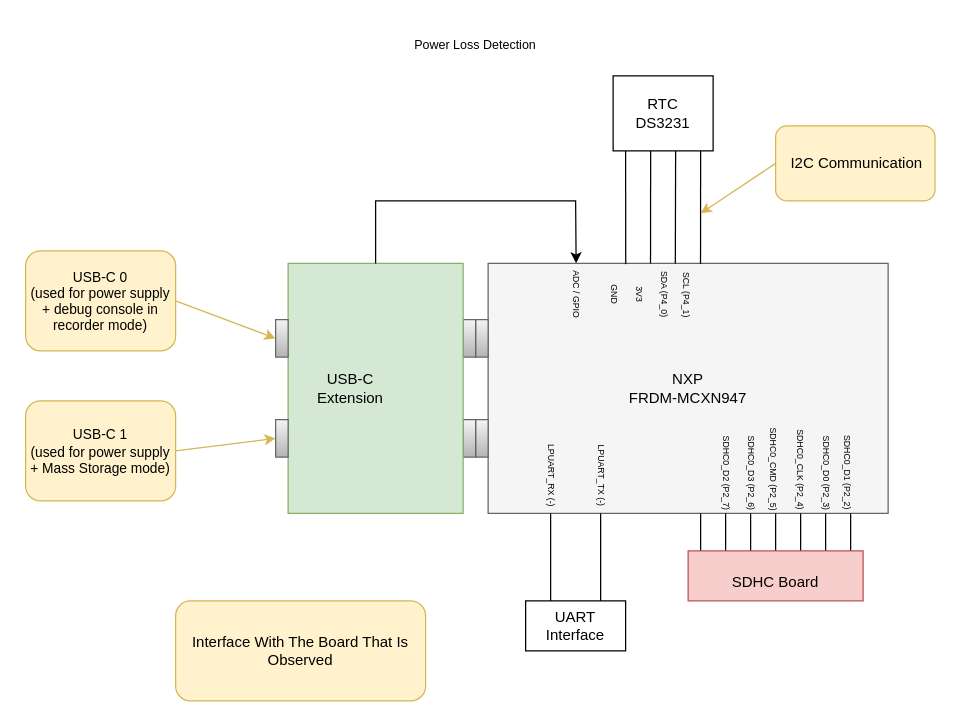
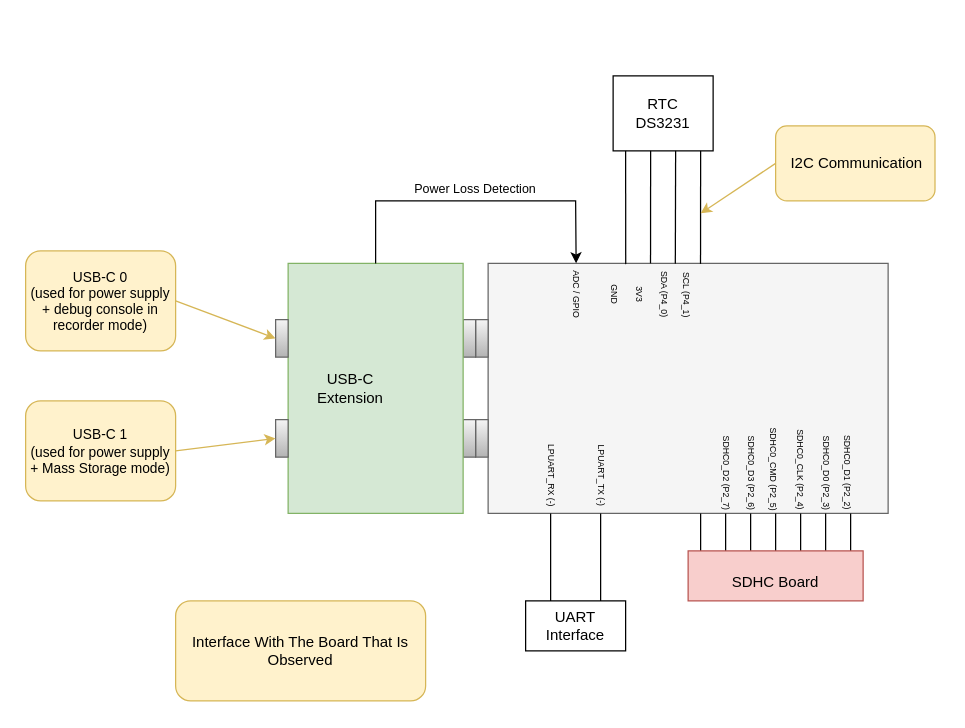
  <mxCell id="0" />
  <mxCell id="1" parent="0" />
  <mxCell id="2" value="" style="rounded=0;whiteSpace=wrap;html=1;fillColor=#f5f5f5;fontColor=#333333;strokeColor=#666666;" vertex="1" parent="1"><mxGeometry x="390" y="210" width="320" height="200" as="geometry" /></mxCell>
- <mxCell id="3" value="NXP&lt;div&gt;FRDM-MCXN947&lt;/div&gt;" style="text;html=1;align=center;verticalAlign=middle;whiteSpace=wrap;rounded=0;" vertex="1" parent="1"><mxGeometry x="480" y="285" width="140" height="50" as="geometry" /></mxCell>
  <mxCell id="4" value="" style="rounded=0;whiteSpace=wrap;html=1;fillColor=#f5f5f5;gradientColor=#b3b3b3;strokeColor=#666666;" vertex="1" parent="1"><mxGeometry x="380" y="255" width="10" height="30" as="geometry" /></mxCell>
  <mxCell id="5" value="" style="rounded=0;whiteSpace=wrap;html=1;fillColor=#f5f5f5;gradientColor=#b3b3b3;strokeColor=#666666;" vertex="1" parent="1"><mxGeometry x="380" y="335" width="10" height="30" as="geometry" /></mxCell>
  <mxCell id="6" value="" style="rounded=0;whiteSpace=wrap;html=1;fillColor=#f5f5f5;gradientColor=#b3b3b3;strokeColor=#666666;" vertex="1" parent="1"><mxGeometry x="370" y="255" width="10" height="30" as="geometry" /></mxCell>
  <mxCell id="7" value="" style="rounded=0;whiteSpace=wrap;html=1;fillColor=#f5f5f5;gradientColor=#b3b3b3;strokeColor=#666666;" vertex="1" parent="1"><mxGeometry x="370" y="335" width="10" height="30" as="geometry" /></mxCell>
  <mxCell id="8" value="" style="rounded=0;whiteSpace=wrap;html=1;fillColor=#d5e8d4;strokeColor=#82b366;" vertex="1" parent="1"><mxGeometry x="230" y="210" width="140" height="200" as="geometry" /></mxCell>
  <mxCell id="9" value="USB-C&lt;div&gt;Extension&lt;/div&gt;" style="text;html=1;align=center;verticalAlign=middle;whiteSpace=wrap;rounded=0;" vertex="1" parent="1"><mxGeometry x="250" y="250" width="60" height="120" as="geometry" /></mxCell>
  <mxCell id="10" value="" style="rounded=0;whiteSpace=wrap;html=1;fillColor=#f5f5f5;gradientColor=#b3b3b3;strokeColor=#666666;" vertex="1" parent="1"><mxGeometry x="220" y="255" width="10" height="30" as="geometry" /></mxCell>
  <mxCell id="11" value="" style="rounded=0;whiteSpace=wrap;html=1;fillColor=#f5f5f5;gradientColor=#b3b3b3;strokeColor=#666666;" vertex="1" parent="1"><mxGeometry x="220" y="335" width="10" height="30" as="geometry" /></mxCell>
  <mxCell id="12" value="" style="rounded=1;whiteSpace=wrap;html=1;fillColor=#fff2cc;strokeColor=#d6b656;" vertex="1" parent="1"><mxGeometry x="20" y="200" width="120" height="80" as="geometry" /></mxCell>
  <mxCell id="13" value="&lt;font style=&quot;font-size: 11px;&quot;&gt;USB-C 0&lt;/font&gt;&lt;div style=&quot;font-size: 11px;&quot;&gt;&lt;font style=&quot;font-size: 11px;&quot;&gt;(used for power supply + debug console in recorder mode)&lt;/font&gt;&lt;/div&gt;" style="text;html=1;align=center;verticalAlign=middle;whiteSpace=wrap;rounded=0;" vertex="1" parent="1"><mxGeometry x="20" y="200" width="120" height="80" as="geometry" /></mxCell>
  <mxCell id="14" value="" style="endArrow=classic;html=1;rounded=0;exitX=1;exitY=0.5;exitDx=0;exitDy=0;entryX=0;entryY=0.5;entryDx=0;entryDy=0;fillColor=#fff2cc;strokeColor=#d6b656;" edge="1" parent="1" source="13" target="10"><mxGeometry width="50" height="50" relative="1" as="geometry"><mxPoint x="170" y="320" as="sourcePoint" /><mxPoint x="210" y="270" as="targetPoint" /></mxGeometry></mxCell>
  <mxCell id="15" value="" style="rounded=1;whiteSpace=wrap;html=1;fillColor=#fff2cc;strokeColor=#d6b656;" vertex="1" parent="1"><mxGeometry x="20" y="320" width="120" height="80" as="geometry" /></mxCell>
  <mxCell id="16" value="&lt;font style=&quot;font-size: 11px;&quot;&gt;USB-C 1&lt;/font&gt;&lt;div style=&quot;font-size: 11px;&quot;&gt;&lt;font style=&quot;font-size: 11px;&quot;&gt;(used for power supply + Mass Storage mode)&lt;/font&gt;&lt;/div&gt;" style="text;html=1;align=center;verticalAlign=middle;whiteSpace=wrap;rounded=0;" vertex="1" parent="1"><mxGeometry x="20" y="320" width="120" height="80" as="geometry" /></mxCell>
  <mxCell id="17" value="" style="endArrow=classic;html=1;rounded=0;exitX=1;exitY=0.5;exitDx=0;exitDy=0;entryX=0;entryY=0.5;entryDx=0;entryDy=0;fillColor=#fff2cc;strokeColor=#d6b656;" edge="1" parent="1" source="16" target="11"><mxGeometry width="50" height="50" relative="1" as="geometry"><mxPoint x="150" y="365" as="sourcePoint" /><mxPoint x="200" y="315" as="targetPoint" /></mxGeometry></mxCell>
  <mxCell id="18" value="" style="endArrow=classic;html=1;rounded=0;entryX=0.22;entryY=0;entryDx=0;entryDy=0;entryPerimeter=0;" edge="1" parent="1" target="2"><mxGeometry width="50" height="50" relative="1" as="geometry"><mxPoint x="300" y="210" as="sourcePoint" /><mxPoint x="350" y="160" as="targetPoint" /><Array as="points"><mxPoint x="300" y="160" /><mxPoint x="460" y="160" /></Array></mxGeometry></mxCell>
- <mxCell id="19" value="&lt;font style=&quot;font-size: 10px;&quot;&gt;Power Loss Detection&lt;/font&gt;" style="text;html=1;align=center;verticalAlign=middle;whiteSpace=wrap;rounded=0;" vertex="1" parent="1"><mxGeometry x="300" y="25" width="160" height="20" as="geometry" /></mxCell>
+ <mxCell id="19" value="&lt;font style=&quot;font-size: 10px;&quot;&gt;Power Loss Detection&lt;/font&gt;" style="text;html=1;align=center;verticalAlign=middle;whiteSpace=wrap;rounded=0;" vertex="1" parent="1"><mxGeometry x="300" y="140" width="160" height="20" as="geometry" /></mxCell>
  <mxCell id="20" value="&lt;font style=&quot;font-size: 7px;&quot;&gt;ADC / GPIO&lt;/font&gt;" style="text;html=1;align=center;verticalAlign=middle;whiteSpace=wrap;rounded=0;rotation=90;" vertex="1" parent="1"><mxGeometry x="440" y="225" width="45" height="20" as="geometry" /></mxCell>
  <mxCell id="21" value="&lt;font style=&quot;font-size: 7px;&quot;&gt;GND&lt;/font&gt;" style="text;html=1;align=center;verticalAlign=middle;whiteSpace=wrap;rounded=0;rotation=90;" vertex="1" parent="1"><mxGeometry x="470" y="225" width="45" height="20" as="geometry" /></mxCell>
  <mxCell id="22" value="&lt;font style=&quot;font-size: 7px;&quot;&gt;3V3&lt;/font&gt;" style="text;html=1;align=center;verticalAlign=middle;whiteSpace=wrap;rounded=0;rotation=90;" vertex="1" parent="1"><mxGeometry x="490" y="225" width="45" height="20" as="geometry" /></mxCell>
  <mxCell id="23" value="&lt;span style=&quot;font-size: 7px;&quot;&gt;SDA (P4_0)&lt;/span&gt;" style="text;html=1;align=center;verticalAlign=middle;whiteSpace=wrap;rounded=0;rotation=90;" vertex="1" parent="1"><mxGeometry x="510" y="225" width="45" height="20" as="geometry" /></mxCell>
  <mxCell id="24" value="&lt;font style=&quot;font-size: 7px;&quot;&gt;SCL (P4_1)&lt;/font&gt;" style="text;html=1;align=center;verticalAlign=middle;whiteSpace=wrap;rounded=0;rotation=90;" vertex="1" parent="1"><mxGeometry x="527.5" y="225" width="45" height="20" as="geometry" /></mxCell>
  <mxCell id="25" value="" style="endArrow=none;html=1;rounded=0;" edge="1" parent="1"><mxGeometry width="50" height="50" relative="1" as="geometry"><mxPoint x="680" y="440" as="sourcePoint" /><mxPoint x="680" y="410" as="targetPoint" /></mxGeometry></mxCell>
  <mxCell id="26" value="" style="group" vertex="1" connectable="0" parent="1"><mxGeometry x="490" y="20" width="80" height="60.0" as="geometry" /></mxCell>
  <mxCell id="27" value="" style="group" vertex="1" connectable="0" parent="26"><mxGeometry y="40" width="80" height="60" as="geometry" /></mxCell>
  <mxCell id="28" value="" style="rounded=0;whiteSpace=wrap;html=1;" vertex="1" parent="27"><mxGeometry width="80" height="60" as="geometry" /></mxCell>
  <mxCell id="29" value="RTC&lt;div&gt;DS3231&lt;/div&gt;" style="text;html=1;align=center;verticalAlign=middle;whiteSpace=wrap;rounded=0;" vertex="1" parent="27"><mxGeometry width="80" height="60" as="geometry" /></mxCell>
  <mxCell id="30" value="" style="endArrow=none;html=1;rounded=0;exitX=0.344;exitY=0.003;exitDx=0;exitDy=0;exitPerimeter=0;" edge="1" parent="26" source="2"><mxGeometry width="50" height="50" relative="1" as="geometry"><mxPoint x="10" y="187.36" as="sourcePoint" /><mxPoint x="10" y="100" as="targetPoint" /></mxGeometry></mxCell>
  <mxCell id="31" value="" style="endArrow=none;html=1;rounded=0;exitX=0.406;exitY=0;exitDx=0;exitDy=0;exitPerimeter=0;" edge="1" parent="26" source="2"><mxGeometry width="50" height="50" relative="1" as="geometry"><mxPoint x="30" y="187" as="sourcePoint" /><mxPoint x="30" y="100" as="targetPoint" /></mxGeometry></mxCell>
  <mxCell id="32" value="" style="endArrow=none;html=1;rounded=0;exitX=0.468;exitY=0.001;exitDx=0;exitDy=0;exitPerimeter=0;" edge="1" parent="26" source="2"><mxGeometry width="50" height="50" relative="1" as="geometry"><mxPoint x="50" y="187" as="sourcePoint" /><mxPoint x="50" y="100" as="targetPoint" /></mxGeometry></mxCell>
  <mxCell id="33" value="" style="endArrow=none;html=1;rounded=0;exitX=0.531;exitY=0.002;exitDx=0;exitDy=0;exitPerimeter=0;" edge="1" parent="26" source="2"><mxGeometry width="50" height="50" relative="1" as="geometry"><mxPoint x="69.83" y="187" as="sourcePoint" /><mxPoint x="70" y="100" as="targetPoint" /></mxGeometry></mxCell>
  <mxCell id="34" value="" style="endArrow=none;html=1;rounded=0;" edge="1" parent="1"><mxGeometry width="50" height="50" relative="1" as="geometry"><mxPoint x="660" y="440" as="sourcePoint" /><mxPoint x="660" y="410" as="targetPoint" /></mxGeometry></mxCell>
  <mxCell id="35" value="" style="endArrow=none;html=1;rounded=0;" edge="1" parent="1"><mxGeometry width="50" height="50" relative="1" as="geometry"><mxPoint x="640" y="440" as="sourcePoint" /><mxPoint x="640" y="410" as="targetPoint" /></mxGeometry></mxCell>
  <mxCell id="36" value="" style="endArrow=none;html=1;rounded=0;" edge="1" parent="1"><mxGeometry width="50" height="50" relative="1" as="geometry"><mxPoint x="620" y="440" as="sourcePoint" /><mxPoint x="620" y="410" as="targetPoint" /></mxGeometry></mxCell>
  <mxCell id="37" value="" style="endArrow=none;html=1;rounded=0;" edge="1" parent="1"><mxGeometry width="50" height="50" relative="1" as="geometry"><mxPoint x="600" y="440" as="sourcePoint" /><mxPoint x="600" y="410" as="targetPoint" /></mxGeometry></mxCell>
  <mxCell id="38" value="" style="endArrow=none;html=1;rounded=0;" edge="1" parent="1"><mxGeometry width="50" height="50" relative="1" as="geometry"><mxPoint x="580" y="440" as="sourcePoint" /><mxPoint x="580" y="410" as="targetPoint" /></mxGeometry></mxCell>
  <mxCell id="39" value="" style="endArrow=none;html=1;rounded=0;" edge="1" parent="1"><mxGeometry width="50" height="50" relative="1" as="geometry"><mxPoint x="560" y="440" as="sourcePoint" /><mxPoint x="560" y="410" as="targetPoint" /></mxGeometry></mxCell>
  <mxCell id="40" value="" style="rounded=0;whiteSpace=wrap;html=1;fillColor=#f8cecc;strokeColor=#b85450;" vertex="1" parent="1"><mxGeometry x="550" y="440" width="140" height="40" as="geometry" /></mxCell>
  <mxCell id="41" value="SDHC Board" style="text;html=1;align=center;verticalAlign=middle;whiteSpace=wrap;rounded=0;" vertex="1" parent="1"><mxGeometry x="550" y="450" width="140" height="30" as="geometry" /></mxCell>
  <mxCell id="42" value="&lt;font style=&quot;font-size: 7px;&quot;&gt;SDHC0_D1&amp;nbsp;(P2_2)&lt;/font&gt;" style="text;html=1;align=center;verticalAlign=middle;whiteSpace=wrap;rounded=0;rotation=90;" vertex="1" parent="1"><mxGeometry x="650" y="367.5" width="60" height="20" as="geometry" /></mxCell>
  <mxCell id="43" value="&lt;font style=&quot;font-size: 7px;&quot;&gt;SDHC0_D0 (P2_3)&lt;/font&gt;" style="text;html=1;align=center;verticalAlign=middle;whiteSpace=wrap;rounded=0;rotation=90;" vertex="1" parent="1"><mxGeometry x="627.5" y="367.5" width="70" height="20" as="geometry" /></mxCell>
  <mxCell id="44" value="&lt;font style=&quot;font-size: 7px;&quot;&gt;SDHC0_CLK (P2_4)&lt;/font&gt;" style="text;html=1;align=center;verticalAlign=middle;whiteSpace=wrap;rounded=0;rotation=90;" vertex="1" parent="1"><mxGeometry x="605" y="365" width="72.5" height="20" as="geometry" /></mxCell>
  <mxCell id="45" value="&lt;font style=&quot;font-size: 7px;&quot;&gt;SDHC0_CMD&amp;nbsp;&lt;/font&gt;&lt;span style=&quot;font-size: 7px; background-color: initial;&quot;&gt;(P2_5)&lt;/span&gt;" style="text;html=1;align=center;verticalAlign=middle;whiteSpace=wrap;rounded=0;rotation=90;" vertex="1" parent="1"><mxGeometry x="585" y="365" width="70" height="20" as="geometry" /></mxCell>
  <mxCell id="46" value="&lt;font style=&quot;font-size: 7px;&quot;&gt;SDHC0_D3 (P2_6)&lt;/font&gt;" style="text;html=1;align=center;verticalAlign=middle;whiteSpace=wrap;rounded=0;rotation=90;" vertex="1" parent="1"><mxGeometry x="567.5" y="367.5" width="70" height="20" as="geometry" /></mxCell>
  <mxCell id="47" value="&lt;font style=&quot;font-size: 7px;&quot;&gt;SDHC0_D2 (P2_7)&lt;/font&gt;" style="text;html=1;align=center;verticalAlign=middle;whiteSpace=wrap;rounded=0;rotation=90;" vertex="1" parent="1"><mxGeometry x="547.5" y="367.5" width="70" height="20" as="geometry" /></mxCell>
  <mxCell id="48" value="" style="rounded=0;whiteSpace=wrap;html=1;" vertex="1" parent="1"><mxGeometry x="420" y="480" width="80" height="40" as="geometry" /></mxCell>
  <mxCell id="49" value="" style="endArrow=none;html=1;rounded=0;entryX=0.25;entryY=0;entryDx=0;entryDy=0;" edge="1" parent="1" target="48"><mxGeometry width="50" height="50" relative="1" as="geometry"><mxPoint x="440" y="410" as="sourcePoint" /><mxPoint x="430" y="440" as="targetPoint" /></mxGeometry></mxCell>
  <mxCell id="50" value="" style="endArrow=none;html=1;rounded=0;entryX=0.25;entryY=0;entryDx=0;entryDy=0;" edge="1" parent="1"><mxGeometry width="50" height="50" relative="1" as="geometry"><mxPoint x="480" y="410" as="sourcePoint" /><mxPoint x="480" y="480" as="targetPoint" /></mxGeometry></mxCell>
  <mxCell id="51" value="&lt;font style=&quot;font-size: 7px;&quot;&gt;LPUART_TX (-)&lt;/font&gt;" style="text;html=1;align=center;verticalAlign=middle;whiteSpace=wrap;rounded=0;rotation=90;" vertex="1" parent="1"><mxGeometry x="455" y="370" width="55" height="20" as="geometry" /></mxCell>
  <mxCell id="52" value="&lt;font style=&quot;font-size: 7px;&quot;&gt;LPUART_RX (-)&lt;/font&gt;" style="text;html=1;align=center;verticalAlign=middle;whiteSpace=wrap;rounded=0;rotation=90;" vertex="1" parent="1"><mxGeometry x="415" y="370" width="55" height="20" as="geometry" /></mxCell>
  <mxCell id="53" value="UART Interface" style="text;html=1;align=center;verticalAlign=middle;whiteSpace=wrap;rounded=0;" vertex="1" parent="1"><mxGeometry x="420" y="480" width="80" height="40" as="geometry" /></mxCell>
  <mxCell id="54" value="" style="group" vertex="1" connectable="0" parent="1"><mxGeometry x="140" y="480" width="200" height="80" as="geometry" /></mxCell>
  <mxCell id="55" value="" style="rounded=1;whiteSpace=wrap;html=1;fillColor=#fff2cc;strokeColor=#d6b656;" vertex="1" parent="54"><mxGeometry width="200" height="80" as="geometry" /></mxCell>
  <mxCell id="56" value="Interface With The Board That Is Observed" style="text;html=1;align=center;verticalAlign=middle;whiteSpace=wrap;rounded=0;" vertex="1" parent="54"><mxGeometry width="200" height="80" as="geometry" /></mxCell>
  <mxCell id="57" value="" style="rounded=1;whiteSpace=wrap;html=1;fillColor=#fff2cc;strokeColor=#d6b656;" vertex="1" parent="1"><mxGeometry x="620" y="100" width="127.5" height="60" as="geometry" /></mxCell>
  <mxCell id="58" value="I2C Communication" style="text;html=1;align=center;verticalAlign=middle;whiteSpace=wrap;rounded=0;" vertex="1" parent="1"><mxGeometry x="620" y="100" width="130" height="60" as="geometry" /></mxCell>
  <mxCell id="59" value="" style="endArrow=classic;html=1;rounded=0;exitX=0;exitY=0.5;exitDx=0;exitDy=0;fillColor=#fff2cc;strokeColor=#d6b656;" edge="1" parent="1" source="58"><mxGeometry width="50" height="50" relative="1" as="geometry"><mxPoint x="555" y="270" as="sourcePoint" /><mxPoint x="560" y="170" as="targetPoint" /></mxGeometry></mxCell>
